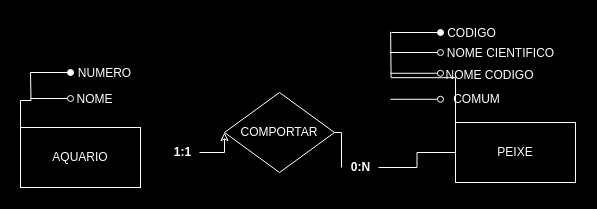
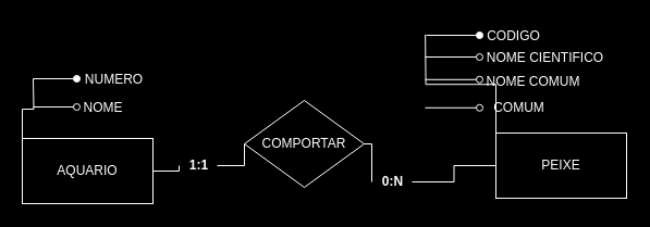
  <mxCell id="0" />
  <mxCell id="1" parent="0" />
- <mxCell id="2" style="edgeStyle=orthogonalEdgeStyle;rounded=0;orthogonalLoop=1;jettySize=auto;html=1;exitX=1;exitY=0.5;exitDx=0;exitDy=0;entryX=0;entryY=0.5;entryDx=0;entryDy=0;fontFamily=Helvetica;fontSize=12;fontColor=#FFFFFF;strokeColor=#FFFFFF;endArrow=classic;endFill=0;" edge="1" parent="1" source="24" target="8"><mxGeometry relative="1" as="geometry" /></mxCell>
+ <mxCell id="2" style="edgeStyle=orthogonalEdgeStyle;rounded=0;orthogonalLoop=1;jettySize=auto;html=1;exitX=1;exitY=0.5;exitDx=0;exitDy=0;entryX=0;entryY=0.5;entryDx=0;entryDy=0;fontFamily=Helvetica;fontSize=12;fontColor=#FFFFFF;strokeColor=#FFFFFF;endArrow=none;endFill=0;" edge="1" parent="1" source="24" target="8"><mxGeometry relative="1" as="geometry" /></mxCell>
  <mxCell id="3" style="edgeStyle=orthogonalEdgeStyle;shape=connector;rounded=0;orthogonalLoop=1;jettySize=auto;html=1;exitX=0;exitY=0;exitDx=0;exitDy=0;labelBackgroundColor=default;strokeColor=#FFFFFF;fontFamily=Helvetica;fontSize=12;fontColor=#FFFFFF;endArrow=none;endFill=0;" edge="1" parent="1" source="4"><mxGeometry relative="1" as="geometry"><mxPoint x="30" y="72" as="targetPoint" /></mxGeometry></mxCell>
  <mxCell id="4" value="AQUARIO" style="rounded=0;whiteSpace=wrap;html=1;fillColor=#000000;strokeColor=#FFFFFF;fontColor=#FFFFFF;" vertex="1" parent="1"><mxGeometry x="20" y="127" width="120" height="60" as="geometry" /></mxCell>
  <mxCell id="5" style="edgeStyle=orthogonalEdgeStyle;shape=connector;rounded=0;orthogonalLoop=1;jettySize=auto;html=1;exitX=0;exitY=0;exitDx=0;exitDy=0;labelBackgroundColor=default;strokeColor=#FFFFFF;fontFamily=Helvetica;fontSize=12;fontColor=#FFFFFF;endArrow=none;endFill=0;" edge="1" parent="1" source="6"><mxGeometry relative="1" as="geometry"><mxPoint x="390.143" y="31.317" as="targetPoint" /></mxGeometry></mxCell>
  <mxCell id="6" value="PEIXE" style="rounded=0;whiteSpace=wrap;html=1;strokeColor=#FFFFFF;fontFamily=Helvetica;fontSize=12;fontColor=#FFFFFF;fillColor=#000000;" vertex="1" parent="1"><mxGeometry x="455" y="122" width="120" height="60" as="geometry" /></mxCell>
  <mxCell id="7" style="edgeStyle=orthogonalEdgeStyle;shape=connector;rounded=0;orthogonalLoop=1;jettySize=auto;html=1;exitX=1;exitY=0.5;exitDx=0;exitDy=0;entryX=0;entryY=0.5;entryDx=0;entryDy=0;labelBackgroundColor=default;strokeColor=#FFFFFF;fontFamily=Helvetica;fontSize=12;fontColor=#FFFFFF;endArrow=none;endFill=0;" edge="1" parent="1" source="22" target="6"><mxGeometry relative="1" as="geometry" /></mxCell>
  <mxCell id="8" value="COMPORTAR" style="rhombus;whiteSpace=wrap;html=1;rounded=0;strokeColor=#FFFFFF;fontFamily=Helvetica;fontSize=12;fontColor=#FFFFFF;fillColor=#000000;" vertex="1" parent="1"><mxGeometry x="224" y="92" width="110" height="80" as="geometry" /></mxCell>
  <mxCell id="9" value="" style="endArrow=oval;html=1;rounded=0;labelBackgroundColor=default;strokeColor=#FFFFFF;fontFamily=Helvetica;fontSize=12;fontColor=#FFFFFF;shape=connector;endFill=0;" edge="1" parent="1"><mxGeometry width="50" height="50" relative="1" as="geometry"><mxPoint x="30" y="98" as="sourcePoint" /><mxPoint x="70" y="98" as="targetPoint" /></mxGeometry></mxCell>
  <mxCell id="10" value="" style="endArrow=oval;html=1;rounded=0;labelBackgroundColor=default;strokeColor=#FFFFFF;fontFamily=Helvetica;fontSize=12;fontColor=#FFFFFF;shape=connector;endFill=1;" edge="1" parent="1"><mxGeometry width="50" height="50" relative="1" as="geometry"><mxPoint x="30" y="72" as="sourcePoint" /><mxPoint x="70" y="72" as="targetPoint" /></mxGeometry></mxCell>
  <mxCell id="11" value="NUMERO" style="text;html=1;align=center;verticalAlign=middle;resizable=0;points=[];autosize=1;strokeColor=none;fillColor=none;fontSize=12;fontFamily=Helvetica;fontColor=#FFFFFF;" vertex="1" parent="1"><mxGeometry x="64" y="58" width="80" height="30" as="geometry" /></mxCell>
  <mxCell id="12" value="NOME" style="text;html=1;align=center;verticalAlign=middle;resizable=0;points=[];autosize=1;strokeColor=none;fillColor=none;fontSize=12;fontFamily=Helvetica;fontColor=#FFFFFF;" vertex="1" parent="1"><mxGeometry x="64" y="84" width="60" height="30" as="geometry" /></mxCell>
  <mxCell id="13" value="" style="endArrow=oval;html=1;rounded=0;labelBackgroundColor=default;strokeColor=#FFFFFF;fontFamily=Helvetica;fontSize=12;fontColor=#FFFFFF;shape=connector;endFill=0;" edge="1" parent="1"><mxGeometry width="50" height="50" relative="1" as="geometry"><mxPoint x="390" y="98.77" as="sourcePoint" /><mxPoint x="440" y="98.77" as="targetPoint" /></mxGeometry></mxCell>
  <mxCell id="14" value="" style="endArrow=oval;html=1;rounded=0;labelBackgroundColor=default;strokeColor=#FFFFFF;fontFamily=Helvetica;fontSize=12;fontColor=#FFFFFF;shape=connector;endFill=0;" edge="1" parent="1"><mxGeometry width="50" height="50" relative="1" as="geometry"><mxPoint x="390" y="72.77" as="sourcePoint" /><mxPoint x="440" y="72.77" as="targetPoint" /></mxGeometry></mxCell>
  <mxCell id="15" value="" style="endArrow=oval;html=1;rounded=0;labelBackgroundColor=default;strokeColor=#FFFFFF;fontFamily=Helvetica;fontSize=12;fontColor=#FFFFFF;shape=connector;endFill=0;" edge="1" parent="1"><mxGeometry width="50" height="50" relative="1" as="geometry"><mxPoint x="390" y="52" as="sourcePoint" /><mxPoint x="440" y="52" as="targetPoint" /></mxGeometry></mxCell>
  <mxCell id="16" value="" style="endArrow=oval;html=1;rounded=0;labelBackgroundColor=default;strokeColor=#FFFFFF;fontFamily=Helvetica;fontSize=12;fontColor=#FFFFFF;shape=connector;endFill=1;" edge="1" parent="1"><mxGeometry width="50" height="50" relative="1" as="geometry"><mxPoint x="391" y="32" as="sourcePoint" /><mxPoint x="440" y="32" as="targetPoint" /></mxGeometry></mxCell>
  <mxCell id="17" value="CODIGO" style="text;html=1;align=center;verticalAlign=middle;resizable=0;points=[];autosize=1;strokeColor=none;fillColor=none;fontSize=12;fontFamily=Helvetica;fontColor=#FFFFFF;" vertex="1" parent="1"><mxGeometry x="437" y="20" width="67" height="26" as="geometry" /></mxCell>
  <mxCell id="18" value="NOME CIENTIFICO" style="text;html=1;align=center;verticalAlign=middle;resizable=0;points=[];autosize=1;strokeColor=none;fillColor=none;fontSize=12;fontFamily=Helvetica;fontColor=#FFFFFF;" vertex="1" parent="1"><mxGeometry x="437" y="40" width="125" height="26" as="geometry" /></mxCell>
- <mxCell id="19" value="NOME CODIGO" style="text;html=1;align=center;verticalAlign=middle;resizable=0;points=[];autosize=1;strokeColor=none;fillColor=none;fontSize=12;fontFamily=Helvetica;fontColor=#FFFFFF;" vertex="1" parent="1"><mxGeometry x="437" y="62" width="104" height="26" as="geometry" /></mxCell>
+ <mxCell id="19" value="NOME COMUM" style="text;html=1;align=center;verticalAlign=middle;resizable=0;points=[];autosize=1;strokeColor=none;fillColor=none;fontSize=12;fontFamily=Helvetica;fontColor=#FFFFFF;" vertex="1" parent="1"><mxGeometry x="437" y="62" width="104" height="26" as="geometry" /></mxCell>
  <mxCell id="20" value="COMUM" style="text;html=1;align=center;verticalAlign=middle;resizable=0;points=[];autosize=1;strokeColor=none;fillColor=none;fontSize=12;fontFamily=Helvetica;fontColor=#FFFFFF;" vertex="1" parent="1"><mxGeometry x="437" y="86" width="77" height="26" as="geometry" /></mxCell>
  <mxCell id="21" value="" style="edgeStyle=orthogonalEdgeStyle;shape=connector;rounded=0;orthogonalLoop=1;jettySize=auto;html=1;exitX=1;exitY=0.5;exitDx=0;exitDy=0;entryX=0;entryY=0.5;entryDx=0;entryDy=0;labelBackgroundColor=default;strokeColor=#FFFFFF;fontFamily=Helvetica;fontSize=12;fontColor=#FFFFFF;endArrow=none;endFill=0;" edge="1" parent="1" source="8" target="22"><mxGeometry relative="1" as="geometry"><mxPoint x="324" y="152" as="sourcePoint" /><mxPoint x="390" y="152" as="targetPoint" /></mxGeometry></mxCell>
  <mxCell id="22" value="&lt;b&gt;0:N&lt;/b&gt;" style="text;html=1;align=center;verticalAlign=middle;resizable=0;points=[];autosize=1;strokeColor=none;fillColor=none;fontSize=12;fontFamily=Helvetica;fontColor=#FFFFFF;" vertex="1" parent="1"><mxGeometry x="341" y="154" width="37" height="26" as="geometry" /></mxCell>
+ <mxCell id="23" value="" style="edgeStyle=orthogonalEdgeStyle;rounded=0;orthogonalLoop=1;jettySize=auto;html=1;exitX=1;exitY=0.5;exitDx=0;exitDy=0;entryX=0;entryY=0.5;entryDx=0;entryDy=0;fontFamily=Helvetica;fontSize=12;fontColor=#FFFFFF;strokeColor=#FFFFFF;endArrow=none;endFill=0;" edge="1" parent="1" source="4" target="24"><mxGeometry relative="1" as="geometry"><mxPoint x="150" y="152" as="sourcePoint" /><mxPoint x="214" y="152" as="targetPoint" /></mxGeometry></mxCell>
  <mxCell id="24" value="&lt;b&gt;1:1&lt;/b&gt;" style="text;html=1;align=center;verticalAlign=middle;resizable=0;points=[];autosize=1;strokeColor=none;fillColor=none;fontSize=12;fontFamily=Helvetica;fontColor=#FFFFFF;" vertex="1" parent="1"><mxGeometry x="164" y="139" width="35" height="26" as="geometry" /></mxCell>
